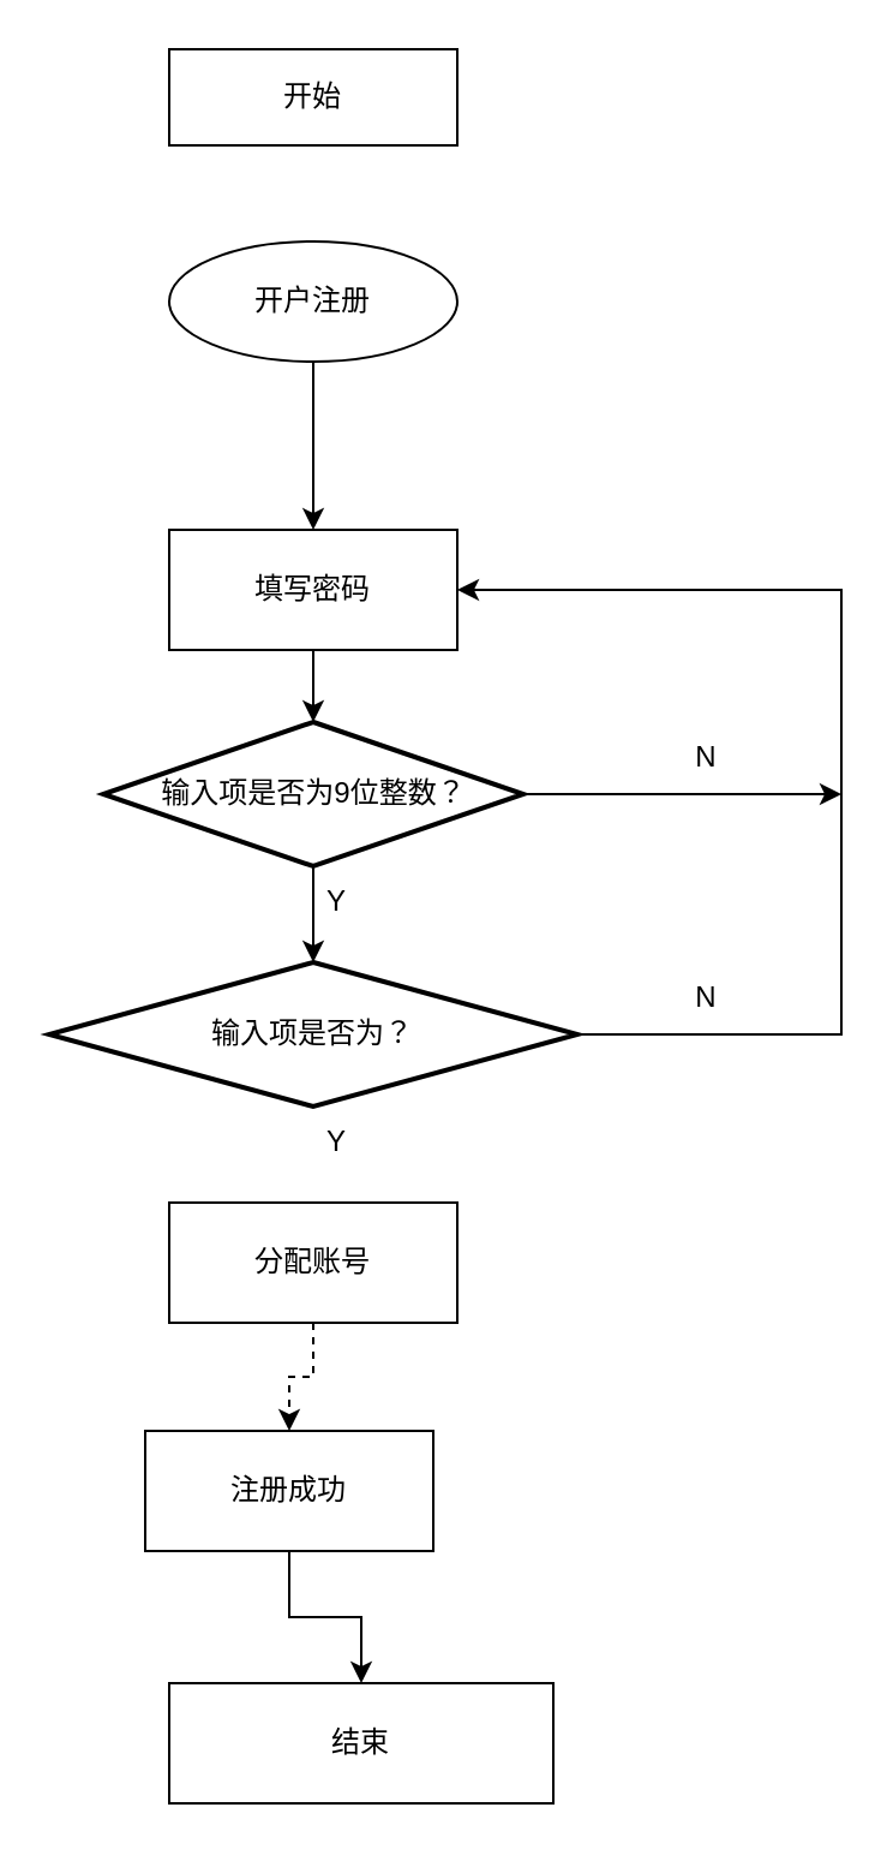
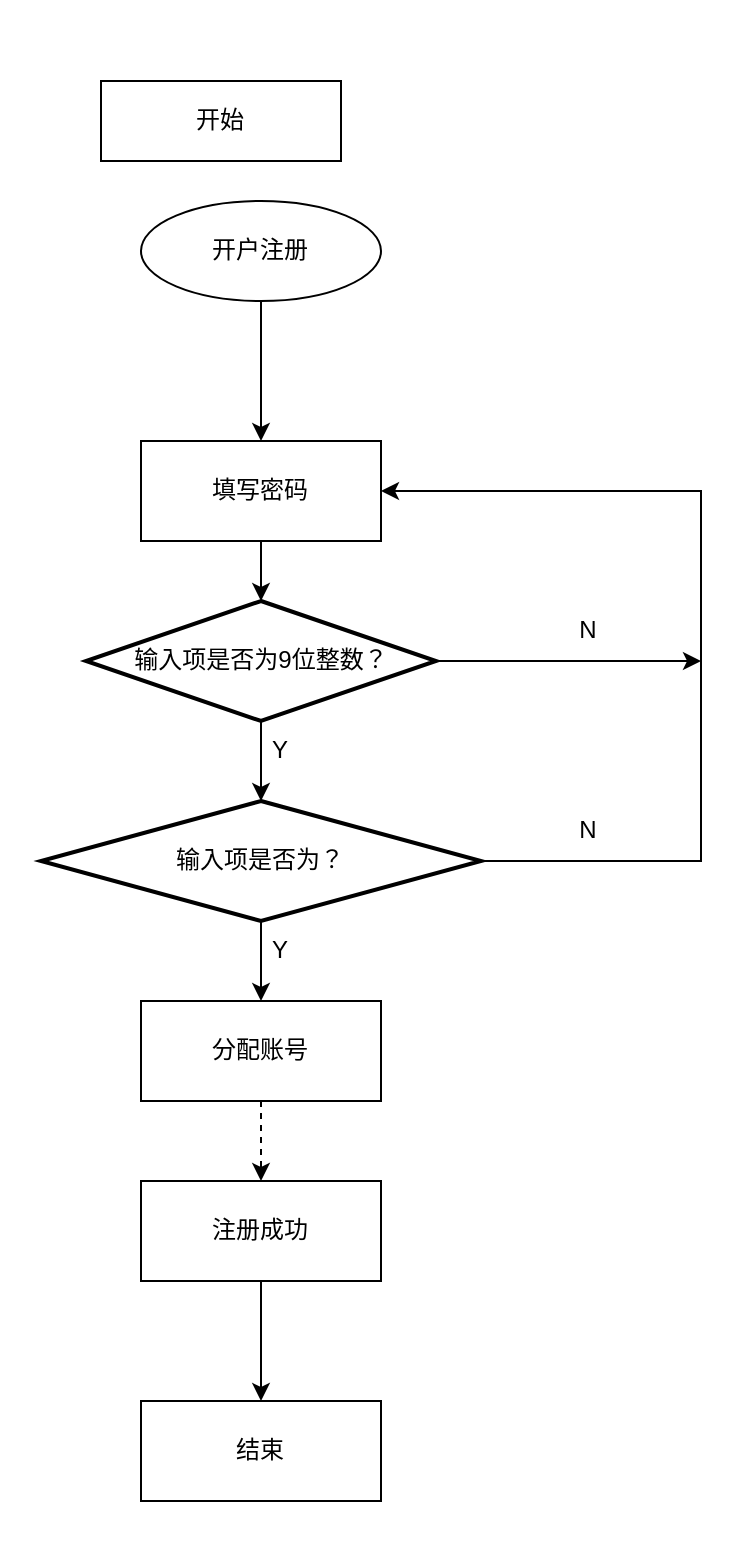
  <mxCell id="0" />
  <mxCell id="1" parent="0" />
- <mxCell id="2" value="开始" style="rounded=0;whiteSpace=wrap;html=1;" vertex="1" parent="1"><mxGeometry x="70" y="20" width="120" height="40" as="geometry" /></mxCell>
+ <mxCell id="2" value="开始" style="rounded=0;whiteSpace=wrap;html=1;" vertex="1" parent="1"><mxGeometry x="50" y="40" width="120" height="40" as="geometry" /></mxCell>
  <mxCell id="3" style="edgeStyle=orthogonalEdgeStyle;rounded=0;orthogonalLoop=1;jettySize=auto;html=1;exitX=0.5;exitY=1;exitDx=0;exitDy=0;entryX=0.5;entryY=0;entryDx=0;entryDy=0;" edge="1" parent="1" source="4" target="11"><mxGeometry relative="1" as="geometry" /></mxCell>
  <mxCell id="4" value="开户注册" style="ellipse;whiteSpace=wrap;html=1;" vertex="1" parent="1"><mxGeometry x="70" y="100" width="120" height="50" as="geometry" /></mxCell>
  <mxCell id="5" style="edgeStyle=orthogonalEdgeStyle;rounded=0;orthogonalLoop=1;jettySize=auto;html=1;exitX=1;exitY=0.5;exitDx=0;exitDy=0;exitPerimeter=0;" edge="1" parent="1" source="6"><mxGeometry relative="1" as="geometry"><mxPoint x="350" y="330" as="targetPoint" /></mxGeometry></mxCell>
  <mxCell id="6" value="输入项是否为9位整数？" style="strokeWidth=2;html=1;shape=mxgraph.flowchart.decision;whiteSpace=wrap;" vertex="1" parent="1"><mxGeometry x="42.5" y="300" width="175" height="60" as="geometry" /></mxCell>
+ <mxCell id="7" style="edgeStyle=orthogonalEdgeStyle;rounded=0;orthogonalLoop=1;jettySize=auto;html=1;exitX=0.5;exitY=1;exitDx=0;exitDy=0;exitPerimeter=0;entryX=0.5;entryY=0;entryDx=0;entryDy=0;" edge="1" parent="1" source="9" target="16"><mxGeometry relative="1" as="geometry" /></mxCell>
  <mxCell id="8" style="edgeStyle=orthogonalEdgeStyle;rounded=0;orthogonalLoop=1;jettySize=auto;html=1;exitX=1;exitY=0.5;exitDx=0;exitDy=0;exitPerimeter=0;entryX=1;entryY=0.5;entryDx=0;entryDy=0;" edge="1" parent="1" source="9" target="11"><mxGeometry relative="1" as="geometry"><Array as="points"><mxPoint x="350" y="430" /><mxPoint x="350" y="245" /></Array></mxGeometry></mxCell>
  <mxCell id="9" value="输入项是否为？" style="strokeWidth=2;html=1;shape=mxgraph.flowchart.decision;whiteSpace=wrap;" vertex="1" parent="1"><mxGeometry x="20" y="400" width="220" height="60" as="geometry" /></mxCell>
  <mxCell id="10" style="edgeStyle=orthogonalEdgeStyle;rounded=0;orthogonalLoop=1;jettySize=auto;html=1;exitX=0.5;exitY=1;exitDx=0;exitDy=0;exitPerimeter=0;entryX=0.5;entryY=0;entryDx=0;entryDy=0;entryPerimeter=0;" edge="1" parent="1" source="6" target="9"><mxGeometry relative="1" as="geometry" /></mxCell>
  <mxCell id="11" value="填写密码" style="rounded=0;whiteSpace=wrap;html=1;" vertex="1" parent="1"><mxGeometry x="70" y="220" width="120" height="50" as="geometry" /></mxCell>
  <mxCell id="12" style="edgeStyle=orthogonalEdgeStyle;rounded=0;orthogonalLoop=1;jettySize=auto;html=1;exitX=0.5;exitY=1;exitDx=0;exitDy=0;entryX=0.5;entryY=0;entryDx=0;entryDy=0;entryPerimeter=0;" edge="1" parent="1" source="11" target="6"><mxGeometry relative="1" as="geometry" /></mxCell>
  <mxCell id="13" value="N" style="text;strokeColor=none;align=center;fillColor=none;html=1;verticalAlign=middle;whiteSpace=wrap;rounded=0;" vertex="1" parent="1"><mxGeometry x="280" y="400" width="27.5" height="30" as="geometry" /></mxCell>
  <mxCell id="14" value="Y" style="text;strokeColor=none;align=center;fillColor=none;html=1;verticalAlign=middle;whiteSpace=wrap;rounded=0;" vertex="1" parent="1"><mxGeometry x="130" y="360" width="20" height="30" as="geometry" /></mxCell>
  <mxCell id="15" style="edgeStyle=orthogonalEdgeStyle;rounded=0;orthogonalLoop=1;jettySize=auto;html=1;exitX=0.5;exitY=1;exitDx=0;exitDy=0;entryX=0.5;entryY=0;entryDx=0;entryDy=0;dashed=1;" edge="1" parent="1" source="16" target="19"><mxGeometry relative="1" as="geometry" /></mxCell>
  <mxCell id="16" value="分配账号" style="rounded=0;whiteSpace=wrap;html=1;" vertex="1" parent="1"><mxGeometry x="70" y="500" width="120" height="50" as="geometry" /></mxCell>
  <mxCell id="17" value="Y" style="text;strokeColor=none;align=center;fillColor=none;html=1;verticalAlign=middle;whiteSpace=wrap;rounded=0;" vertex="1" parent="1"><mxGeometry x="130" y="460" width="20" height="30" as="geometry" /></mxCell>
  <mxCell id="18" style="edgeStyle=orthogonalEdgeStyle;rounded=0;orthogonalLoop=1;jettySize=auto;html=1;exitX=0.5;exitY=1;exitDx=0;exitDy=0;entryX=0.5;entryY=0;entryDx=0;entryDy=0;" edge="1" parent="1" source="19" target="20"><mxGeometry relative="1" as="geometry" /></mxCell>
- <mxCell id="19" value="注册成功" style="rounded=0;whiteSpace=wrap;html=1;" vertex="1" parent="1"><mxGeometry x="60" y="595" width="120" height="50" as="geometry" /></mxCell>
- <mxCell id="20" value="结束" style="rounded=0;whiteSpace=wrap;html=1;" vertex="1" parent="1"><mxGeometry x="70" y="700" width="160" height="50" as="geometry" /></mxCell>
+ <mxCell id="19" value="注册成功" style="rounded=0;whiteSpace=wrap;html=1;" vertex="1" parent="1"><mxGeometry x="70" y="590" width="120" height="50" as="geometry" /></mxCell>
+ <mxCell id="20" value="结束" style="rounded=0;whiteSpace=wrap;html=1;" vertex="1" parent="1"><mxGeometry x="70" y="700" width="120" height="50" as="geometry" /></mxCell>
  <mxCell id="21" value="N" style="text;strokeColor=none;align=center;fillColor=none;html=1;verticalAlign=middle;whiteSpace=wrap;rounded=0;" vertex="1" parent="1"><mxGeometry x="280" y="300" width="27.5" height="30" as="geometry" /></mxCell>
